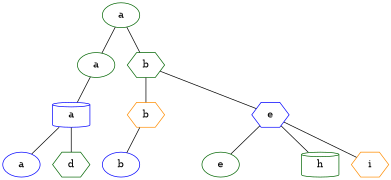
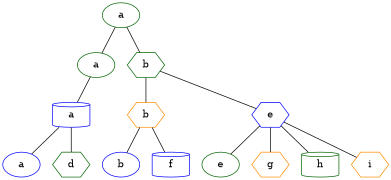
  graph {
    node [color=darkgreen shape=hexagon style=solid]
    n1 [label=a shape=ellipse]
    n2 [label=a shape=ellipse]
    n3 [label=b]
    n4 [color=blue label=a shape=cylinder]
    n5 [color=darkorange label=b]
    n6 [color=blue label=e]
    n7 [color=blue label=a shape=ellipse]
    n8 [label=d]
    n9 [color=blue label=b shape=ellipse]
+   n10 [color=blue label=f shape=cylinder]
    n11 [label=e shape=ellipse]
+   n12 [color=darkorange label=g]
    n13 [label=h shape=cylinder]
    n14 [color=darkorange label=i]
    n1 -- n2
    n1 -- n3
    n2 -- n4
    n3 -- n5
    n3 -- n6
    n4 -- n7
    n4 -- n8
    n5 -- n9
+   n5 -- n10
    n6 -- n11
+   n6 -- n12
    n6 -- n13
    n6 -- n14
  }
